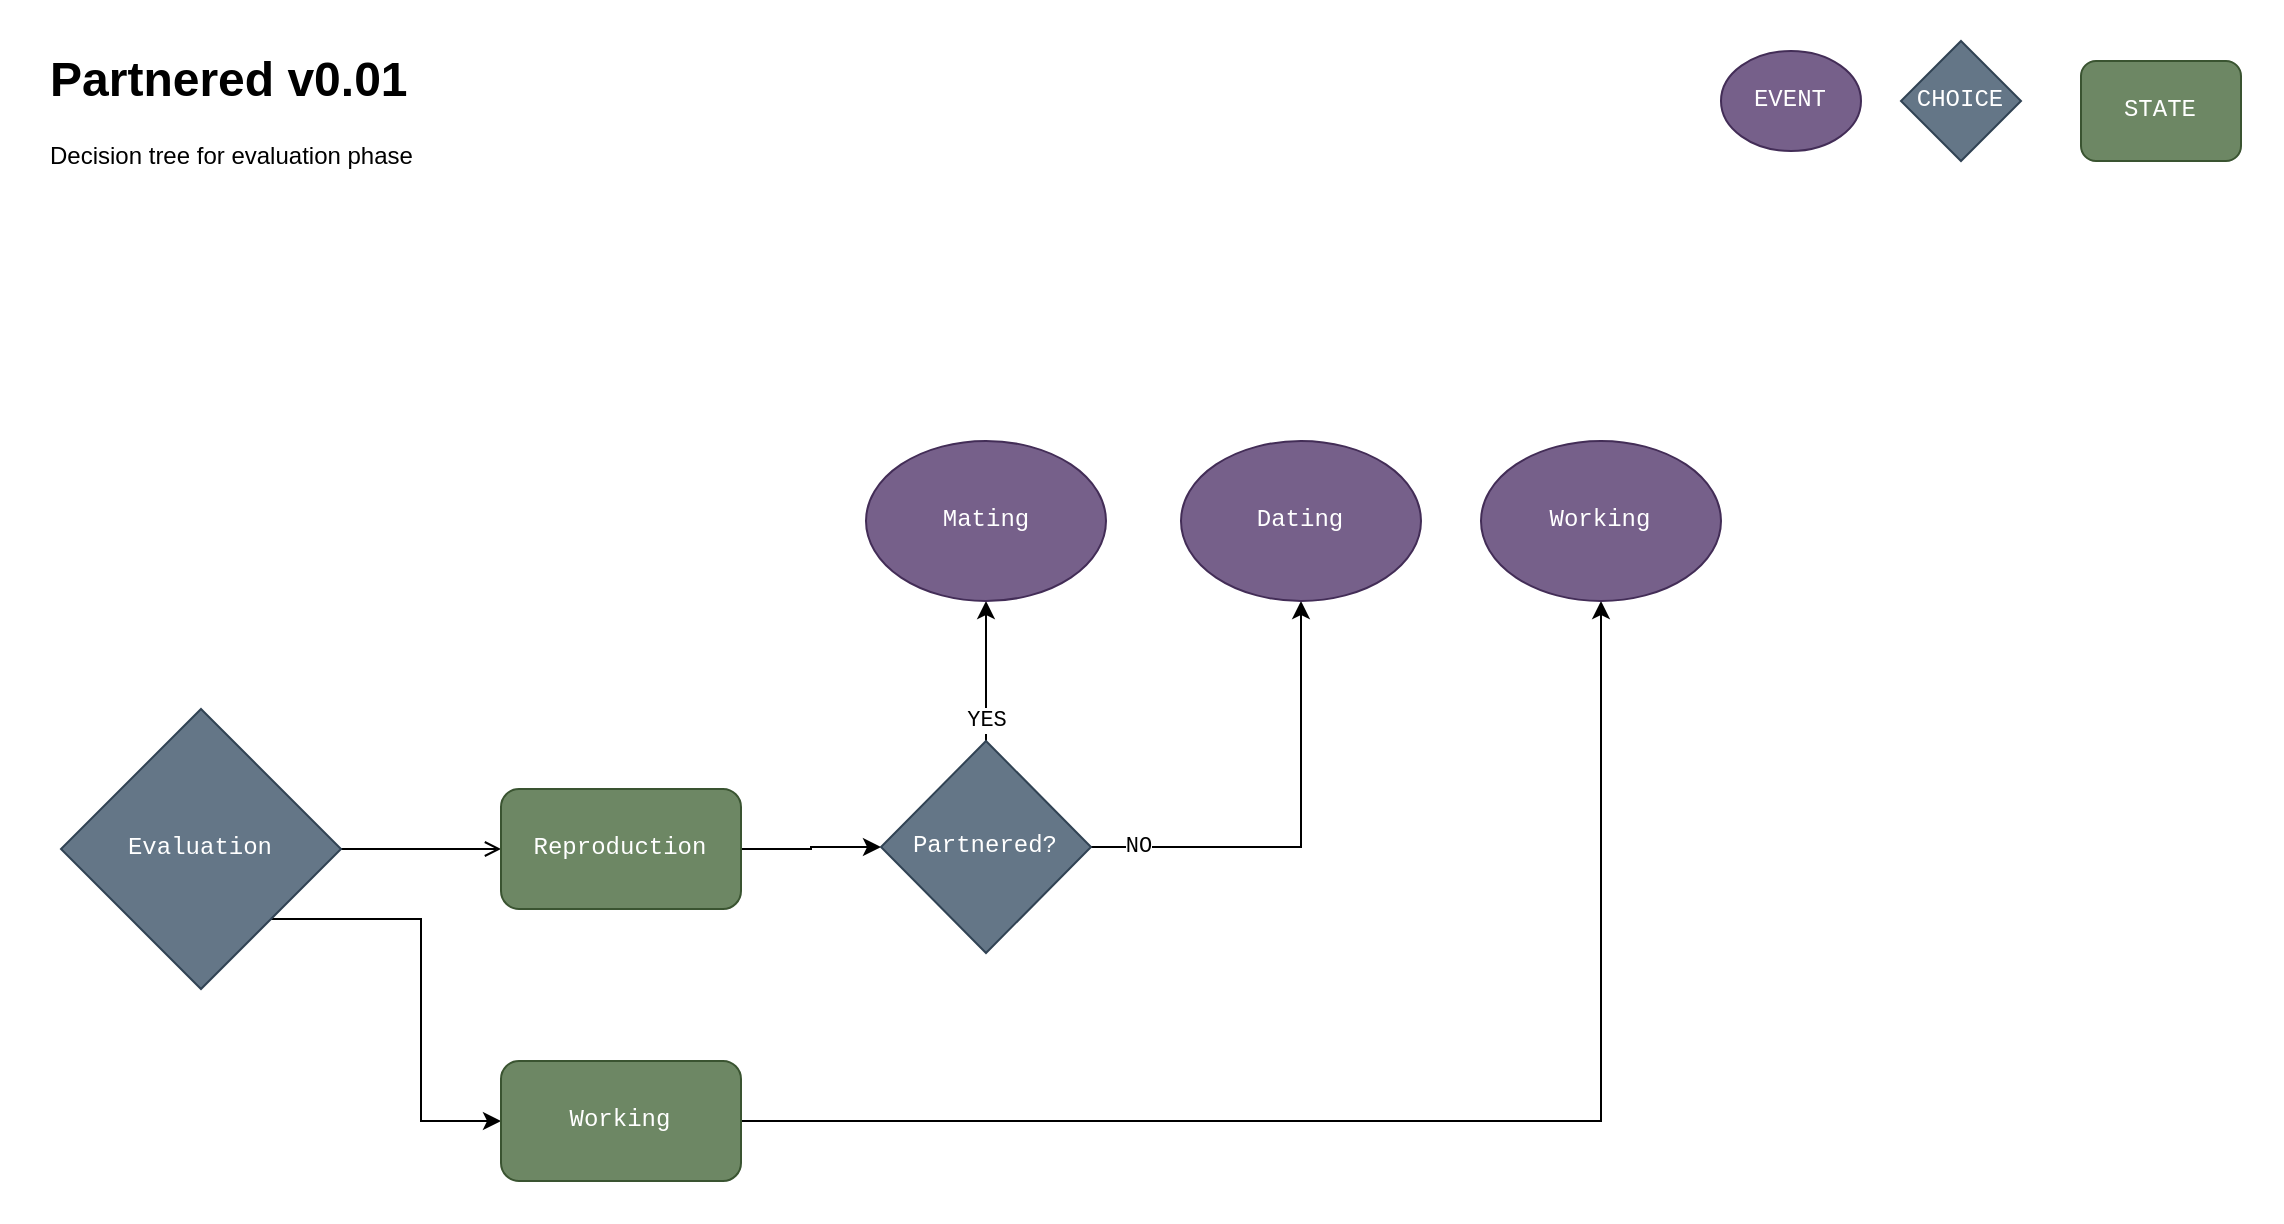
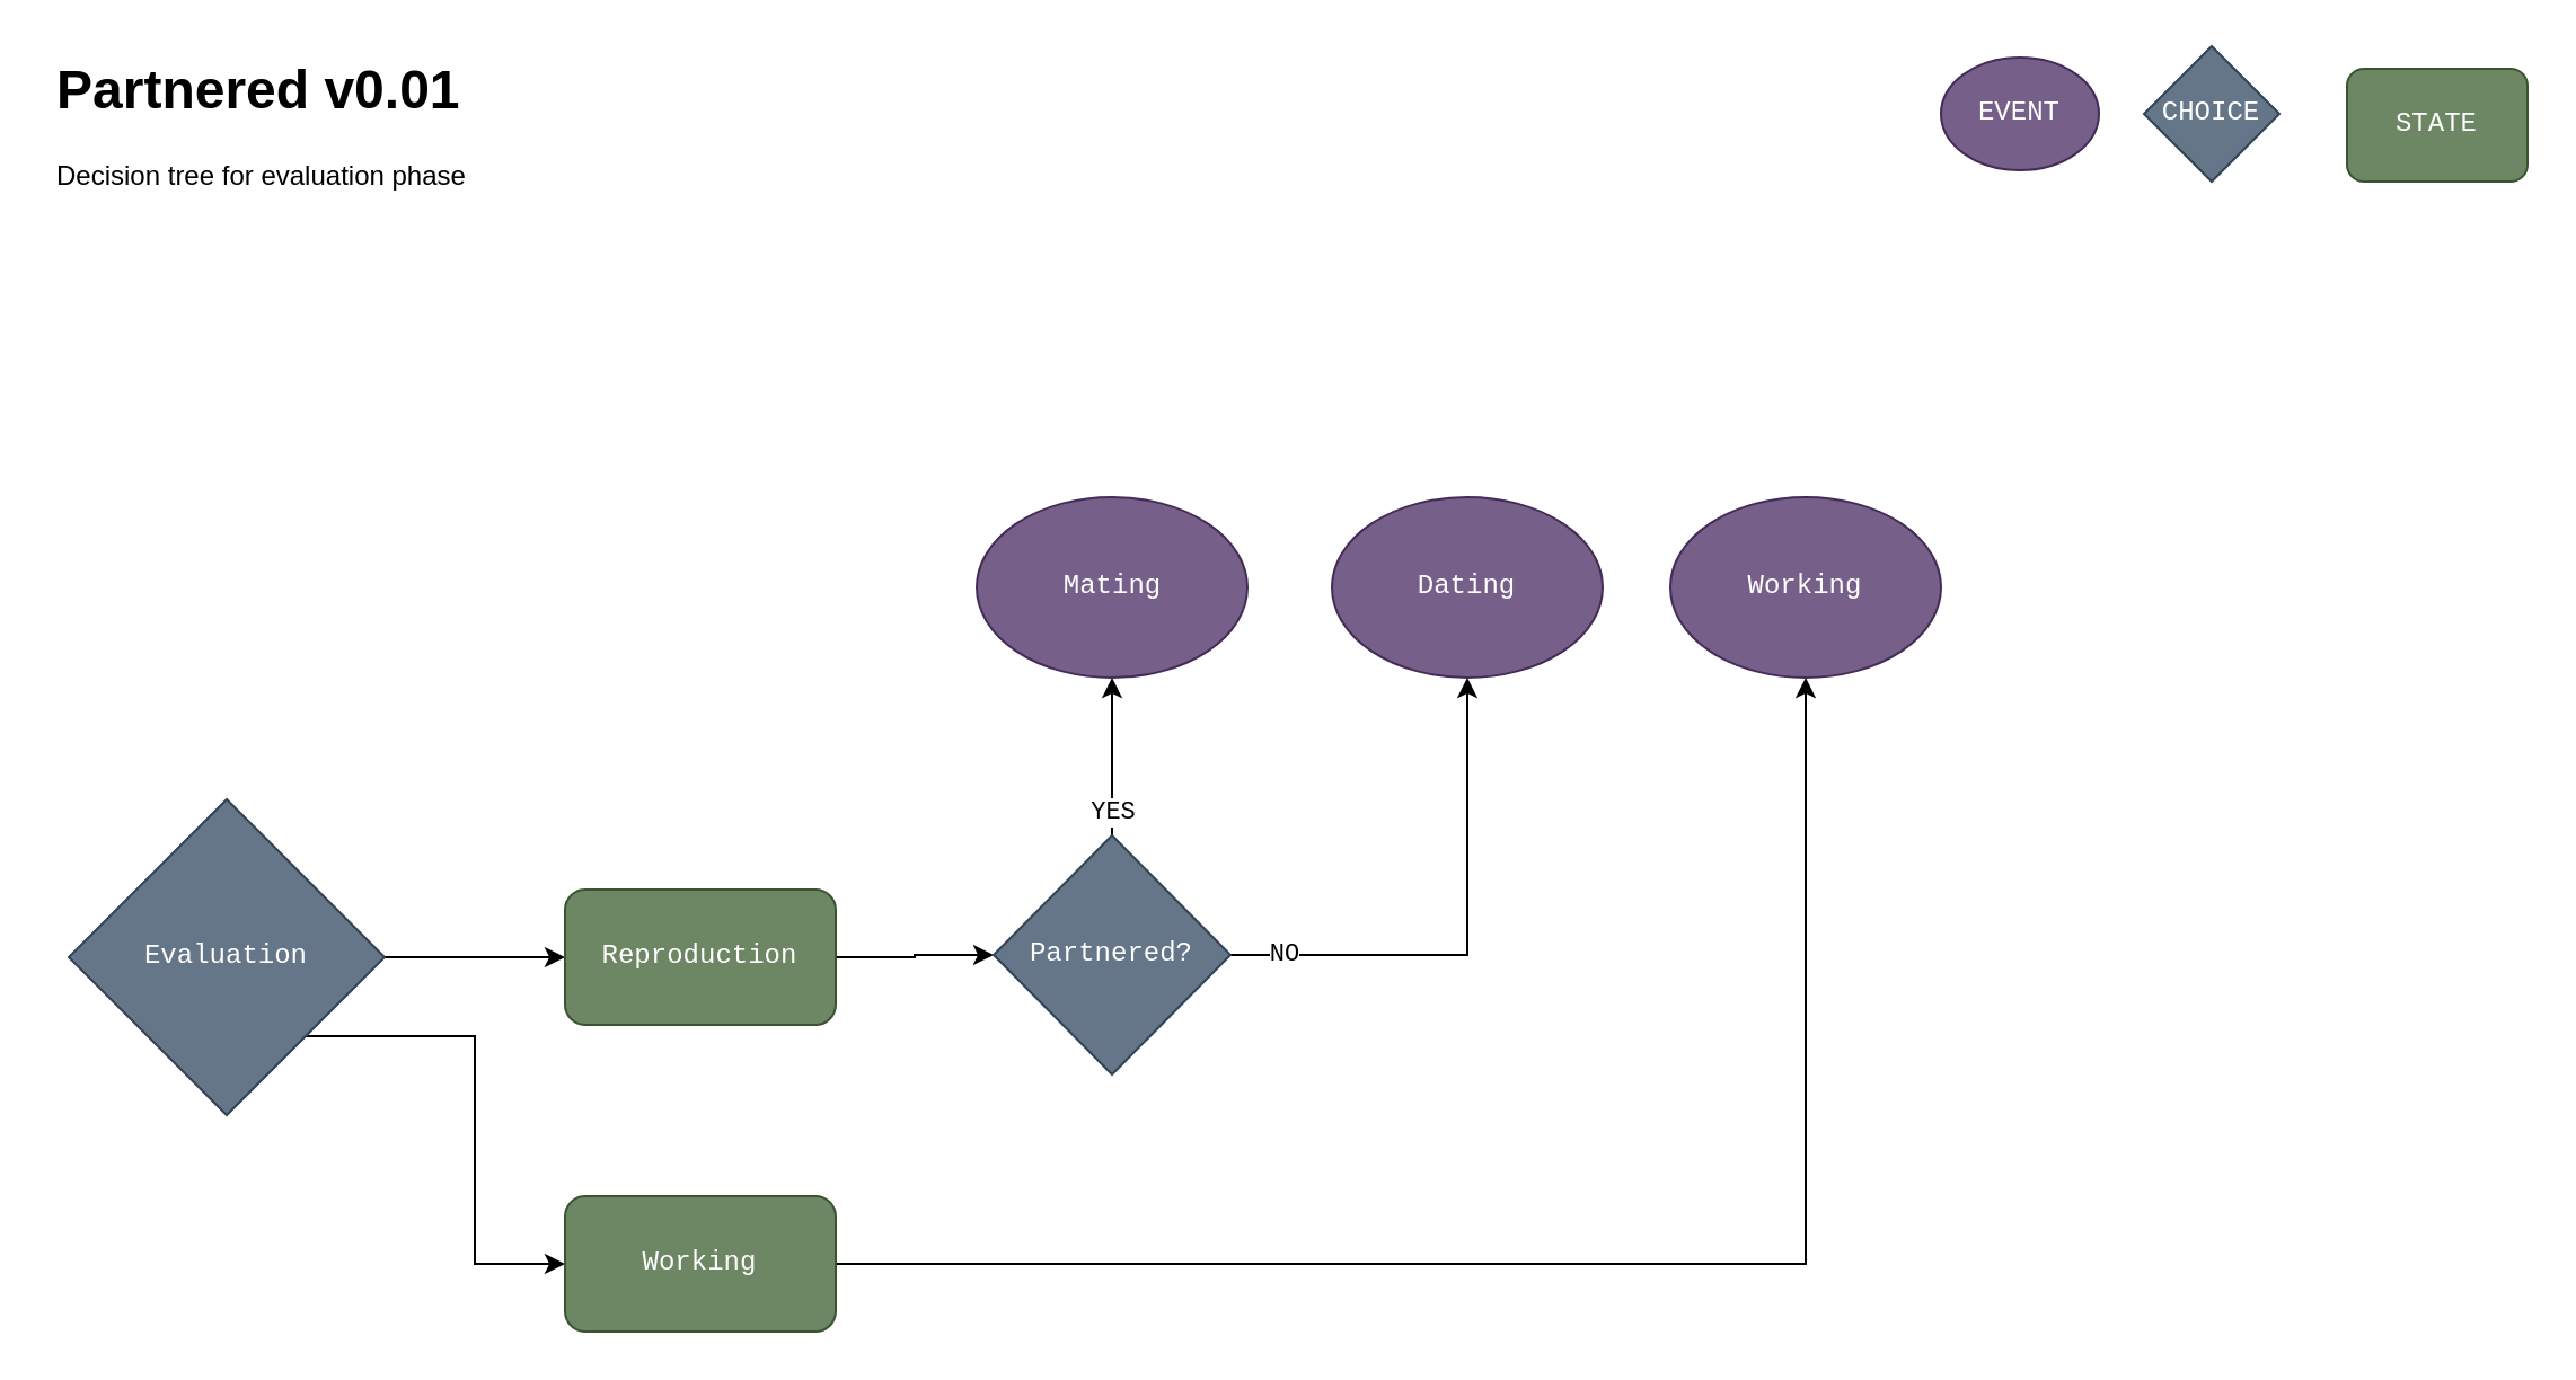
  <mxCell id="0" />
  <mxCell id="1" parent="0" />
- <mxCell id="2" style="edgeStyle=orthogonalEdgeStyle;rounded=0;orthogonalLoop=1;jettySize=auto;html=1;exitX=1;exitY=0.5;exitDx=0;exitDy=0;entryX=0;entryY=0.5;entryDx=0;entryDy=0;endArrow=open;" edge="1" parent="1" source="4" target="6"><mxGeometry relative="1" as="geometry" /></mxCell>
+ <mxCell id="2" style="edgeStyle=orthogonalEdgeStyle;rounded=0;orthogonalLoop=1;jettySize=auto;html=1;exitX=1;exitY=0.5;exitDx=0;exitDy=0;entryX=0;entryY=0.5;entryDx=0;entryDy=0;" edge="1" parent="1" source="4" target="6"><mxGeometry relative="1" as="geometry" /></mxCell>
  <mxCell id="3" style="edgeStyle=orthogonalEdgeStyle;rounded=0;orthogonalLoop=1;jettySize=auto;html=1;exitX=1;exitY=1;exitDx=0;exitDy=0;entryX=0;entryY=0.5;entryDx=0;entryDy=0;" edge="1" parent="1" source="4" target="16"><mxGeometry relative="1" as="geometry" /></mxCell>
  <mxCell id="4" value="Evaluation" style="rhombus;whiteSpace=wrap;html=1;fontFamily=Courier New;fontSize=12;fillColor=#647687;strokeColor=#314354;fontColor=#ffffff;rounded=0;" vertex="1" parent="1"><mxGeometry x="30" y="354" width="140" height="140" as="geometry" /></mxCell>
  <mxCell id="5" style="edgeStyle=orthogonalEdgeStyle;rounded=0;orthogonalLoop=1;jettySize=auto;html=1;exitX=1;exitY=0.5;exitDx=0;exitDy=0;entryX=0;entryY=0.5;entryDx=0;entryDy=0;" edge="1" parent="1" source="6" target="9"><mxGeometry relative="1" as="geometry" /></mxCell>
  <mxCell id="6" value="Reproduction" style="rounded=1;whiteSpace=wrap;html=1;fontFamily=Courier New;fontSize=12;fillColor=#6d8764;fontColor=#ffffff;strokeColor=#3A5431;" vertex="1" parent="1"><mxGeometry x="250" y="394" width="120" height="60" as="geometry" /></mxCell>
  <mxCell id="7" value="YES" style="edgeStyle=orthogonalEdgeStyle;rounded=0;orthogonalLoop=1;jettySize=auto;html=1;exitX=0.5;exitY=0;exitDx=0;exitDy=0;entryX=0.5;entryY=1;entryDx=0;entryDy=0;fontFamily=Courier New;" edge="1" parent="1" source="9" target="10"><mxGeometry x="-0.714" relative="1" as="geometry"><mxPoint as="offset" /></mxGeometry></mxCell>
  <mxCell id="8" value="NO" style="edgeStyle=orthogonalEdgeStyle;rounded=0;orthogonalLoop=1;jettySize=auto;html=1;exitX=1;exitY=0.5;exitDx=0;exitDy=0;entryX=0.5;entryY=1;entryDx=0;entryDy=0;fontFamily=Courier New;" edge="1" parent="1" source="9" target="11"><mxGeometry x="-0.781" relative="1" as="geometry"><mxPoint x="-1" as="offset" /></mxGeometry></mxCell>
  <mxCell id="9" value="Partnered?" style="rhombus;whiteSpace=wrap;html=1;fontFamily=Courier New;fontSize=12;fillColor=#647687;fontColor=#ffffff;strokeColor=#314354;" vertex="1" parent="1"><mxGeometry x="440" y="370" width="105" height="106" as="geometry" /></mxCell>
  <mxCell id="10" value="Mating" style="ellipse;whiteSpace=wrap;html=1;fontFamily=Courier New;fontSize=12;fillColor=#76608a;fontColor=#ffffff;strokeColor=#432D57;" vertex="1" parent="1"><mxGeometry x="432.5" y="220" width="120" height="80" as="geometry" /></mxCell>
  <mxCell id="11" value="Dating" style="ellipse;whiteSpace=wrap;html=1;fontFamily=Courier New;fontSize=12;fillColor=#76608a;fontColor=#ffffff;strokeColor=#432D57;" vertex="1" parent="1"><mxGeometry x="590" y="220" width="120" height="80" as="geometry" /></mxCell>
  <mxCell id="12" value="EVENT" style="ellipse;whiteSpace=wrap;html=1;fontFamily=Courier New;fontSize=12;fillColor=#76608a;fontColor=#ffffff;strokeColor=#432D57;" vertex="1" parent="1"><mxGeometry x="860" y="25" width="70" height="50" as="geometry" /></mxCell>
  <mxCell id="13" value="CHOICE" style="rhombus;whiteSpace=wrap;html=1;fontFamily=Courier New;fontSize=12;fillColor=#647687;fontColor=#ffffff;strokeColor=#314354;" vertex="1" parent="1"><mxGeometry x="950" y="20" width="60" height="60" as="geometry" /></mxCell>
  <mxCell id="14" value="STATE" style="rounded=1;whiteSpace=wrap;html=1;fontFamily=Courier New;fontSize=12;fillColor=#6d8764;fontColor=#ffffff;strokeColor=#3A5431;" vertex="1" parent="1"><mxGeometry x="1040" y="30" width="80" height="50" as="geometry" /></mxCell>
  <mxCell id="15" style="edgeStyle=orthogonalEdgeStyle;rounded=0;orthogonalLoop=1;jettySize=auto;html=1;exitX=1;exitY=0.5;exitDx=0;exitDy=0;" edge="1" parent="1" source="16" target="17"><mxGeometry relative="1" as="geometry" /></mxCell>
  <mxCell id="16" value="Working" style="rounded=1;whiteSpace=wrap;html=1;fontFamily=Courier New;fontSize=12;fillColor=#6d8764;fontColor=#ffffff;strokeColor=#3A5431;" vertex="1" parent="1"><mxGeometry x="250" y="530" width="120" height="60" as="geometry" /></mxCell>
  <mxCell id="17" value="Working" style="ellipse;whiteSpace=wrap;html=1;fontFamily=Courier New;fontSize=12;fillColor=#76608a;fontColor=#ffffff;strokeColor=#432D57;" vertex="1" parent="1"><mxGeometry x="740" y="220" width="120" height="80" as="geometry" /></mxCell>
  <mxCell id="18" value="&lt;h1&gt;Partnered v0.01&lt;/h1&gt;&lt;div&gt;Decision tree for evaluation phase&lt;/div&gt;" style="text;html=1;strokeColor=none;fillColor=none;spacing=5;spacingTop=-20;whiteSpace=wrap;overflow=hidden;rounded=0;" vertex="1" parent="1"><mxGeometry x="20" y="20" width="500" height="140" as="geometry" /></mxCell>
